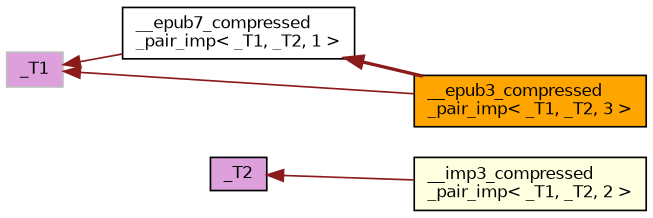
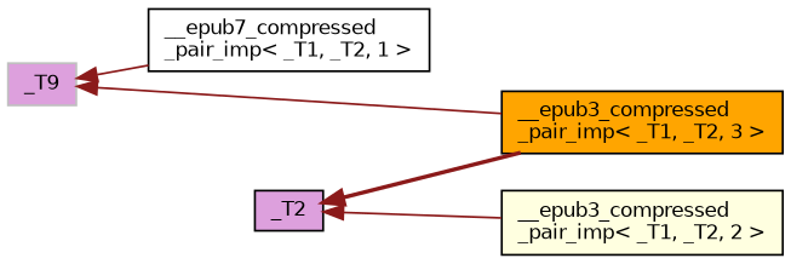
  digraph {
    rankdir=LR
    node [color=black fillcolor=plum fontname=Helvetica fontsize=10 shape=record style=filled]
    edge [color=firebrick4 dir=back fontname=Helvetica fontsize=10 labelfontname=Helvetica labelfontsize=10 style=solid]
-   n1 [color=grey75 height=0.2 label=_T1 width=0.4]
+   n1 [color=grey75 height=0.2 label=_T9 width=0.4]
    n2 [fillcolor=white height=0.2 label="__epub7_compressed\l_pair_imp\< _T1, _T2, 1 \>" width=0.4]
    n3 [fillcolor=orange height=0.2 label="__epub3_compressed\l_pair_imp\< _T1, _T2, 3 \>" width=0.4]
    n4 [height=0.2 label=_T2 width=0.4]
-   n5 [fillcolor=lightyellow height=0.2 label="__imp3_compressed\l_pair_imp\< _T1, _T2, 2 \>" width=0.4]
+   n5 [fillcolor=lightyellow height=0.2 label="__epub3_compressed\l_pair_imp\< _T1, _T2, 2 \>" width=0.4]
    n1 -> n2
    n1 -> n3
-   n2 -> n3 [style=bold]
+   n4 -> n3 [style=bold]
    n4 -> n5
  }
